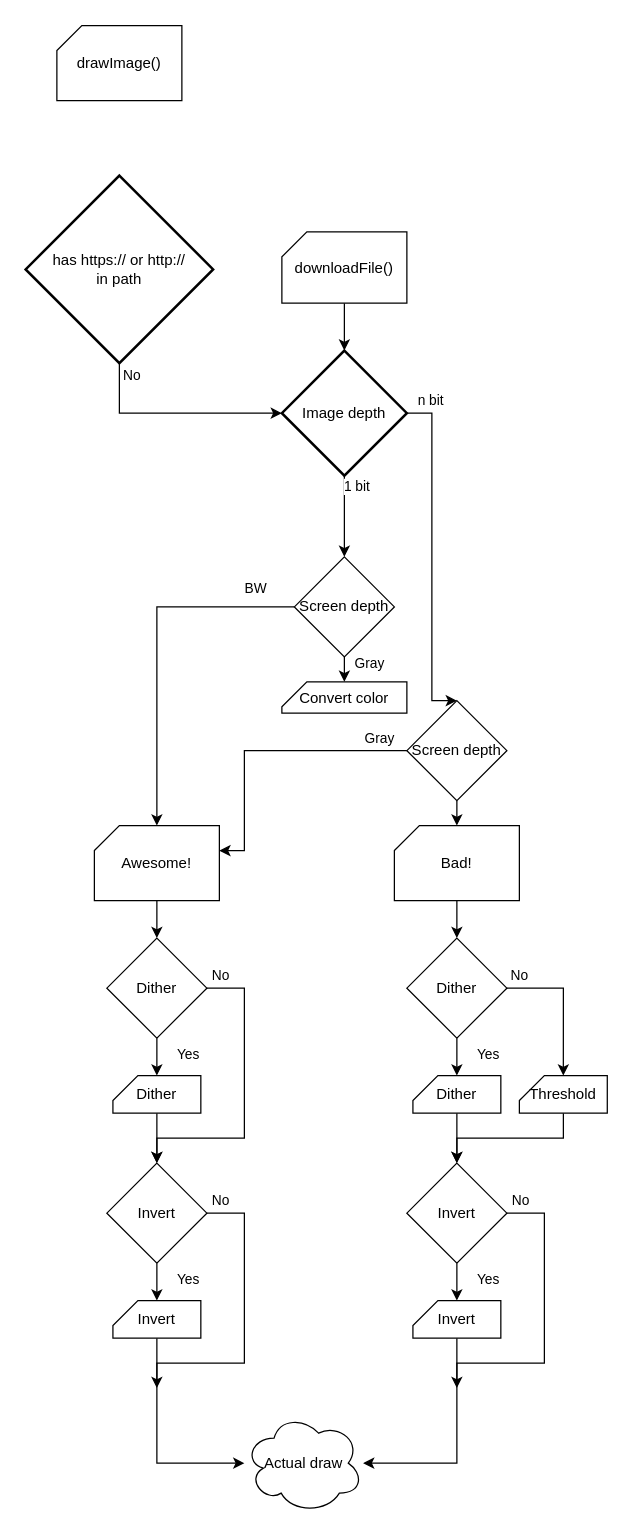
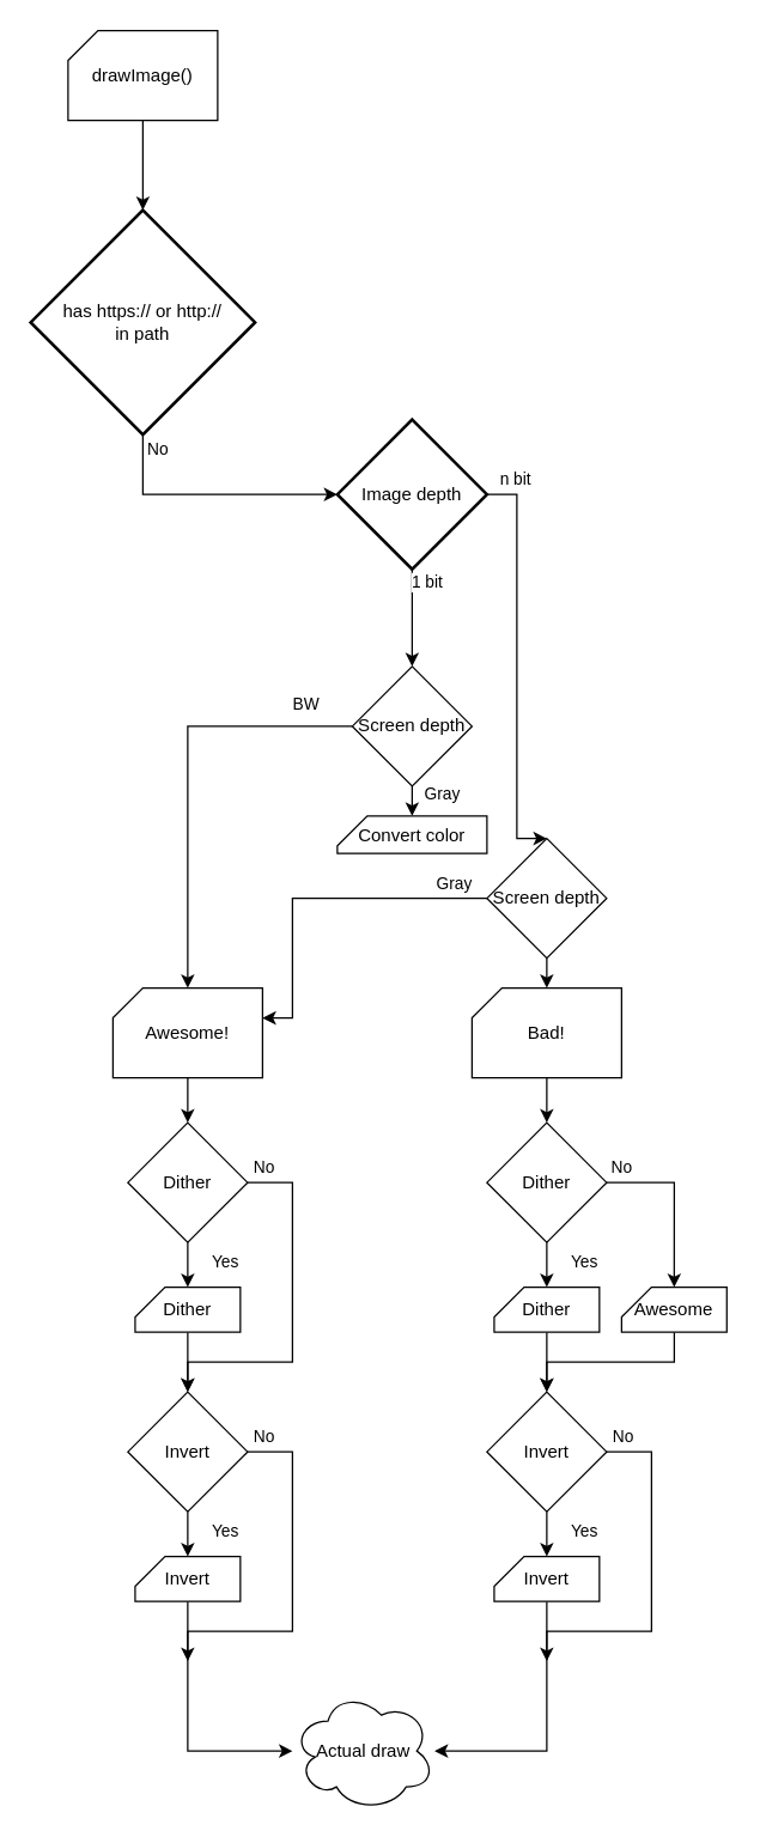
  <mxCell id="0" />
  <mxCell id="1" parent="0" />
+ <mxCell id="2" style="edgeStyle=orthogonalEdgeStyle;rounded=0;orthogonalLoop=1;jettySize=auto;html=1;" parent="1" source="3" target="5" edge="1"><mxGeometry relative="1" as="geometry"><mxPoint x="95" y="170" as="targetPoint" /></mxGeometry></mxCell>
  <mxCell id="3" value="drawImage()" style="verticalLabelPosition=middle;verticalAlign=middle;html=1;shape=card;whiteSpace=wrap;size=20;arcSize=12;labelPosition=center;align=center;" parent="1" vertex="1"><mxGeometry x="45" y="20" width="100" height="60" as="geometry" /></mxCell>
  <mxCell id="4" value="No" style="edgeStyle=orthogonalEdgeStyle;rounded=0;orthogonalLoop=1;jettySize=auto;html=1;entryX=0;entryY=0.5;entryDx=0;entryDy=0;entryPerimeter=0;" edge="1" parent="1" source="5" target="11"><mxGeometry x="-0.412" y="30" relative="1" as="geometry"><mxPoint x="-75" y="330" as="targetPoint" /><Array as="points"><mxPoint x="95" y="330" /></Array><mxPoint as="offset" /></mxGeometry></mxCell>
  <mxCell id="5" value="&lt;div&gt;has https:// or http:// &lt;br&gt;&lt;/div&gt;&lt;div&gt;in path&lt;/div&gt;" style="strokeWidth=2;html=1;shape=mxgraph.flowchart.decision;whiteSpace=wrap;" parent="1" vertex="1"><mxGeometry x="20" y="140" width="150" height="150" as="geometry" /></mxCell>
  <mxCell id="6" style="edgeStyle=orthogonalEdgeStyle;rounded=0;orthogonalLoop=1;jettySize=auto;html=1;exitX=0.5;exitY=1;exitDx=0;exitDy=0;" parent="1" edge="1"><mxGeometry relative="1" as="geometry"><mxPoint x="95" y="220" as="sourcePoint" /><mxPoint x="95" y="220" as="targetPoint" /></mxGeometry></mxCell>
- <mxCell id="7" style="edgeStyle=orthogonalEdgeStyle;rounded=0;orthogonalLoop=1;jettySize=auto;html=1;entryX=0.5;entryY=0;entryDx=0;entryDy=0;entryPerimeter=0;" edge="1" parent="1" source="8" target="11"><mxGeometry relative="1" as="geometry" /></mxCell>
- <mxCell id="8" value="downloadFile()" style="verticalLabelPosition=middle;verticalAlign=middle;html=1;shape=card;whiteSpace=wrap;size=20;arcSize=12;labelPosition=center;align=center;" vertex="1" parent="1"><mxGeometry x="225" y="185" width="100" height="57" as="geometry" /></mxCell>
  <mxCell id="9" value="&lt;div&gt;1 bit&lt;/div&gt;" style="edgeStyle=orthogonalEdgeStyle;rounded=0;orthogonalLoop=1;jettySize=auto;html=1;entryX=0.5;entryY=0;entryDx=0;entryDy=0;" edge="1" parent="1" source="11" target="14"><mxGeometry x="-0.714" y="10" relative="1" as="geometry"><mxPoint x="275" y="450" as="targetPoint" /><Array as="points"><mxPoint x="275" y="420" /><mxPoint x="275" y="420" /></Array><mxPoint as="offset" /></mxGeometry></mxCell>
  <mxCell id="10" value="n bit" style="edgeStyle=orthogonalEdgeStyle;rounded=0;orthogonalLoop=1;jettySize=auto;html=1;entryX=0.5;entryY=0;entryDx=0;entryDy=0;" edge="1" parent="1" source="11" target="17"><mxGeometry x="-0.857" y="10" relative="1" as="geometry"><mxPoint x="345" y="450" as="targetPoint" /><Array as="points"><mxPoint x="345" y="330" /><mxPoint x="345" y="560" /></Array><mxPoint as="offset" /></mxGeometry></mxCell>
  <mxCell id="11" value="Image depth" style="strokeWidth=2;html=1;shape=mxgraph.flowchart.decision;whiteSpace=wrap;" vertex="1" parent="1"><mxGeometry x="225" y="280" width="100" height="100" as="geometry" /></mxCell>
  <mxCell id="12" value="BW" style="edgeStyle=orthogonalEdgeStyle;rounded=0;orthogonalLoop=1;jettySize=auto;html=1;exitX=0;exitY=0.5;exitDx=0;exitDy=0;" edge="1" parent="1" source="14" target="19"><mxGeometry x="-0.784" y="-15" relative="1" as="geometry"><mxPoint as="offset" /></mxGeometry></mxCell>
  <mxCell id="13" value="Gray" style="edgeStyle=orthogonalEdgeStyle;rounded=0;orthogonalLoop=1;jettySize=auto;html=1;exitX=0.5;exitY=1;exitDx=0;exitDy=0;entryX=0.5;entryY=0;entryDx=0;entryDy=0;entryPerimeter=0;" edge="1" parent="1" source="14" target="20"><mxGeometry x="-0.5" y="20" relative="1" as="geometry"><mxPoint as="offset" /></mxGeometry></mxCell>
  <mxCell id="14" value="Screen depth" style="rhombus;whiteSpace=wrap;html=1;" vertex="1" parent="1"><mxGeometry x="235" y="445" width="80" height="80" as="geometry" /></mxCell>
  <mxCell id="15" value="Gray" style="edgeStyle=orthogonalEdgeStyle;rounded=0;orthogonalLoop=1;jettySize=auto;html=1;exitX=0;exitY=0.5;exitDx=0;exitDy=0;" edge="1" parent="1" source="17" target="19"><mxGeometry x="-0.809" y="-10" relative="1" as="geometry"><Array as="points"><mxPoint x="195" y="600" /><mxPoint x="195" y="680" /></Array><mxPoint as="offset" /></mxGeometry></mxCell>
  <mxCell id="16" style="edgeStyle=orthogonalEdgeStyle;rounded=0;orthogonalLoop=1;jettySize=auto;html=1;" edge="1" parent="1" source="17"><mxGeometry relative="1" as="geometry"><mxPoint x="365" y="660" as="targetPoint" /></mxGeometry></mxCell>
  <mxCell id="17" value="Screen depth" style="rhombus;whiteSpace=wrap;html=1;" vertex="1" parent="1"><mxGeometry x="325" y="560" width="80" height="80" as="geometry" /></mxCell>
  <mxCell id="18" style="edgeStyle=orthogonalEdgeStyle;rounded=0;orthogonalLoop=1;jettySize=auto;html=1;entryX=0.5;entryY=0;entryDx=0;entryDy=0;" edge="1" parent="1" source="19" target="25"><mxGeometry relative="1" as="geometry"><mxPoint x="125" y="740" as="targetPoint" /></mxGeometry></mxCell>
  <mxCell id="19" value="Awesome!" style="verticalLabelPosition=middle;verticalAlign=middle;html=1;shape=card;whiteSpace=wrap;size=20;arcSize=12;labelPosition=center;align=center;" vertex="1" parent="1"><mxGeometry x="75" y="660" width="100" height="60" as="geometry" /></mxCell>
  <mxCell id="20" value="Convert color" style="verticalLabelPosition=middle;verticalAlign=middle;html=1;shape=card;whiteSpace=wrap;size=20;arcSize=12;labelPosition=center;align=center;" vertex="1" parent="1"><mxGeometry x="225" y="545" width="100" height="25" as="geometry" /></mxCell>
  <mxCell id="21" style="edgeStyle=orthogonalEdgeStyle;rounded=0;orthogonalLoop=1;jettySize=auto;html=1;entryX=0.5;entryY=0;entryDx=0;entryDy=0;" edge="1" parent="1" source="22" target="35"><mxGeometry relative="1" as="geometry" /></mxCell>
  <mxCell id="22" value="Bad!" style="verticalLabelPosition=middle;verticalAlign=middle;html=1;shape=card;whiteSpace=wrap;size=20;arcSize=12;labelPosition=center;align=center;" vertex="1" parent="1"><mxGeometry x="315" y="660" width="100" height="60" as="geometry" /></mxCell>
  <mxCell id="23" value="Yes" style="edgeStyle=orthogonalEdgeStyle;rounded=0;orthogonalLoop=1;jettySize=auto;html=1;exitX=0.5;exitY=1;exitDx=0;exitDy=0;" edge="1" parent="1" source="25" target="27"><mxGeometry x="-0.335" y="20" relative="1" as="geometry"><mxPoint x="125.333" y="850" as="targetPoint" /><mxPoint x="5" y="3" as="offset" /></mxGeometry></mxCell>
  <mxCell id="24" value="No" style="edgeStyle=orthogonalEdgeStyle;rounded=0;orthogonalLoop=1;jettySize=auto;html=1;" edge="1" parent="1" source="25"><mxGeometry x="-0.909" y="10" relative="1" as="geometry"><mxPoint x="125" y="930" as="targetPoint" /><Array as="points"><mxPoint x="195" y="790" /><mxPoint x="195" y="910" /></Array><mxPoint as="offset" /></mxGeometry></mxCell>
  <mxCell id="25" value="Dither" style="rhombus;whiteSpace=wrap;html=1;" vertex="1" parent="1"><mxGeometry x="85" y="750" width="80" height="80" as="geometry" /></mxCell>
  <mxCell id="26" style="edgeStyle=orthogonalEdgeStyle;rounded=0;orthogonalLoop=1;jettySize=auto;html=1;entryX=0.5;entryY=0;entryDx=0;entryDy=0;" edge="1" parent="1" source="27" target="30"><mxGeometry relative="1" as="geometry"><mxPoint x="125.005" y="930" as="targetPoint" /><Array as="points" /></mxGeometry></mxCell>
  <mxCell id="27" value="&lt;div&gt;Dither&lt;/div&gt;" style="verticalLabelPosition=middle;verticalAlign=middle;html=1;shape=card;whiteSpace=wrap;size=20;arcSize=12;labelPosition=center;align=center;" vertex="1" parent="1"><mxGeometry x="89.84" y="860" width="70.33" height="30" as="geometry" /></mxCell>
  <mxCell id="28" value="Yes" style="edgeStyle=orthogonalEdgeStyle;rounded=0;orthogonalLoop=1;jettySize=auto;html=1;exitX=0.5;exitY=1;exitDx=0;exitDy=0;" edge="1" parent="1" source="30" target="32"><mxGeometry x="-0.335" y="20" relative="1" as="geometry"><mxPoint x="125.333" y="1030" as="targetPoint" /><mxPoint x="5" y="3" as="offset" /></mxGeometry></mxCell>
  <mxCell id="29" value="No" style="edgeStyle=orthogonalEdgeStyle;rounded=0;orthogonalLoop=1;jettySize=auto;html=1;" edge="1" parent="1" source="30"><mxGeometry x="-0.909" y="10" relative="1" as="geometry"><mxPoint x="125" y="1110" as="targetPoint" /><Array as="points"><mxPoint x="195" y="970" /><mxPoint x="195" y="1090" /></Array><mxPoint as="offset" /></mxGeometry></mxCell>
  <mxCell id="30" value="Invert" style="rhombus;whiteSpace=wrap;html=1;" vertex="1" parent="1"><mxGeometry x="85" y="930" width="80" height="80" as="geometry" /></mxCell>
  <mxCell id="31" style="edgeStyle=orthogonalEdgeStyle;rounded=0;orthogonalLoop=1;jettySize=auto;html=1;" edge="1" parent="1" source="32" target="45"><mxGeometry relative="1" as="geometry"><mxPoint x="125.005" y="1110" as="targetPoint" /><Array as="points"><mxPoint x="125" y="1170" /></Array></mxGeometry></mxCell>
  <mxCell id="32" value="Invert" style="verticalLabelPosition=middle;verticalAlign=middle;html=1;shape=card;whiteSpace=wrap;size=20;arcSize=12;labelPosition=center;align=center;" vertex="1" parent="1"><mxGeometry x="89.84" y="1040" width="70.33" height="30" as="geometry" /></mxCell>
  <mxCell id="33" value="Yes" style="edgeStyle=orthogonalEdgeStyle;rounded=0;orthogonalLoop=1;jettySize=auto;html=1;exitX=0.5;exitY=1;exitDx=0;exitDy=0;" edge="1" parent="1" source="35" target="37"><mxGeometry x="-0.335" y="20" relative="1" as="geometry"><mxPoint x="365.333" y="850" as="targetPoint" /><mxPoint x="5" y="3" as="offset" /></mxGeometry></mxCell>
  <mxCell id="34" value="No" style="edgeStyle=orthogonalEdgeStyle;rounded=0;orthogonalLoop=1;jettySize=auto;html=1;entryX=0.5;entryY=0;entryDx=0;entryDy=0;entryPerimeter=0;" edge="1" parent="1" source="35" target="44"><mxGeometry x="-0.826" y="10" relative="1" as="geometry"><mxPoint as="offset" /></mxGeometry></mxCell>
  <mxCell id="35" value="Dither" style="rhombus;whiteSpace=wrap;html=1;" vertex="1" parent="1"><mxGeometry x="325" y="750" width="80" height="80" as="geometry" /></mxCell>
  <mxCell id="36" style="edgeStyle=orthogonalEdgeStyle;rounded=0;orthogonalLoop=1;jettySize=auto;html=1;entryX=0.5;entryY=0;entryDx=0;entryDy=0;" edge="1" parent="1" source="37" target="40"><mxGeometry relative="1" as="geometry"><mxPoint x="365.005" y="930" as="targetPoint" /><Array as="points" /></mxGeometry></mxCell>
  <mxCell id="37" value="&lt;div&gt;Dither&lt;/div&gt;" style="verticalLabelPosition=middle;verticalAlign=middle;html=1;shape=card;whiteSpace=wrap;size=20;arcSize=12;labelPosition=center;align=center;" vertex="1" parent="1"><mxGeometry x="329.84" y="860" width="70.33" height="30" as="geometry" /></mxCell>
  <mxCell id="38" value="Yes" style="edgeStyle=orthogonalEdgeStyle;rounded=0;orthogonalLoop=1;jettySize=auto;html=1;exitX=0.5;exitY=1;exitDx=0;exitDy=0;" edge="1" parent="1" source="40" target="42"><mxGeometry x="-0.335" y="20" relative="1" as="geometry"><mxPoint x="365.333" y="1030" as="targetPoint" /><mxPoint x="5" y="3" as="offset" /></mxGeometry></mxCell>
  <mxCell id="39" value="No" style="edgeStyle=orthogonalEdgeStyle;rounded=0;orthogonalLoop=1;jettySize=auto;html=1;" edge="1" parent="1" source="40"><mxGeometry x="-0.909" y="10" relative="1" as="geometry"><mxPoint x="365" y="1110" as="targetPoint" /><Array as="points"><mxPoint x="435" y="970" /><mxPoint x="435" y="1090" /></Array><mxPoint as="offset" /></mxGeometry></mxCell>
  <mxCell id="40" value="Invert" style="rhombus;whiteSpace=wrap;html=1;" vertex="1" parent="1"><mxGeometry x="325" y="930" width="80" height="80" as="geometry" /></mxCell>
  <mxCell id="41" style="edgeStyle=orthogonalEdgeStyle;rounded=0;orthogonalLoop=1;jettySize=auto;html=1;" edge="1" parent="1" source="42" target="45"><mxGeometry relative="1" as="geometry"><mxPoint x="365.005" y="1110" as="targetPoint" /><Array as="points"><mxPoint x="365" y="1170" /></Array></mxGeometry></mxCell>
  <mxCell id="42" value="Invert" style="verticalLabelPosition=middle;verticalAlign=middle;html=1;shape=card;whiteSpace=wrap;size=20;arcSize=12;labelPosition=center;align=center;" vertex="1" parent="1"><mxGeometry x="329.84" y="1040" width="70.33" height="30" as="geometry" /></mxCell>
  <mxCell id="43" style="edgeStyle=orthogonalEdgeStyle;rounded=0;orthogonalLoop=1;jettySize=auto;html=1;entryX=0.5;entryY=0;entryDx=0;entryDy=0;" edge="1" parent="1" source="44" target="40"><mxGeometry relative="1" as="geometry"><Array as="points"><mxPoint x="450" y="910" /><mxPoint x="365" y="910" /></Array></mxGeometry></mxCell>
- <mxCell id="44" value="Threshold" style="verticalLabelPosition=middle;verticalAlign=middle;html=1;shape=card;whiteSpace=wrap;size=20;arcSize=12;labelPosition=center;align=center;" vertex="1" parent="1"><mxGeometry x="415" y="860" width="70.33" height="30" as="geometry" /></mxCell>
+ <mxCell id="44" value="Awesome" style="verticalLabelPosition=middle;verticalAlign=middle;html=1;shape=card;whiteSpace=wrap;size=20;arcSize=12;labelPosition=center;align=center;" vertex="1" parent="1"><mxGeometry x="415" y="860" width="70.33" height="30" as="geometry" /></mxCell>
  <mxCell id="45" value="Actual draw" style="ellipse;shape=cloud;whiteSpace=wrap;html=1;" vertex="1" parent="1"><mxGeometry x="195" y="1130" width="95" height="80" as="geometry" /></mxCell>
